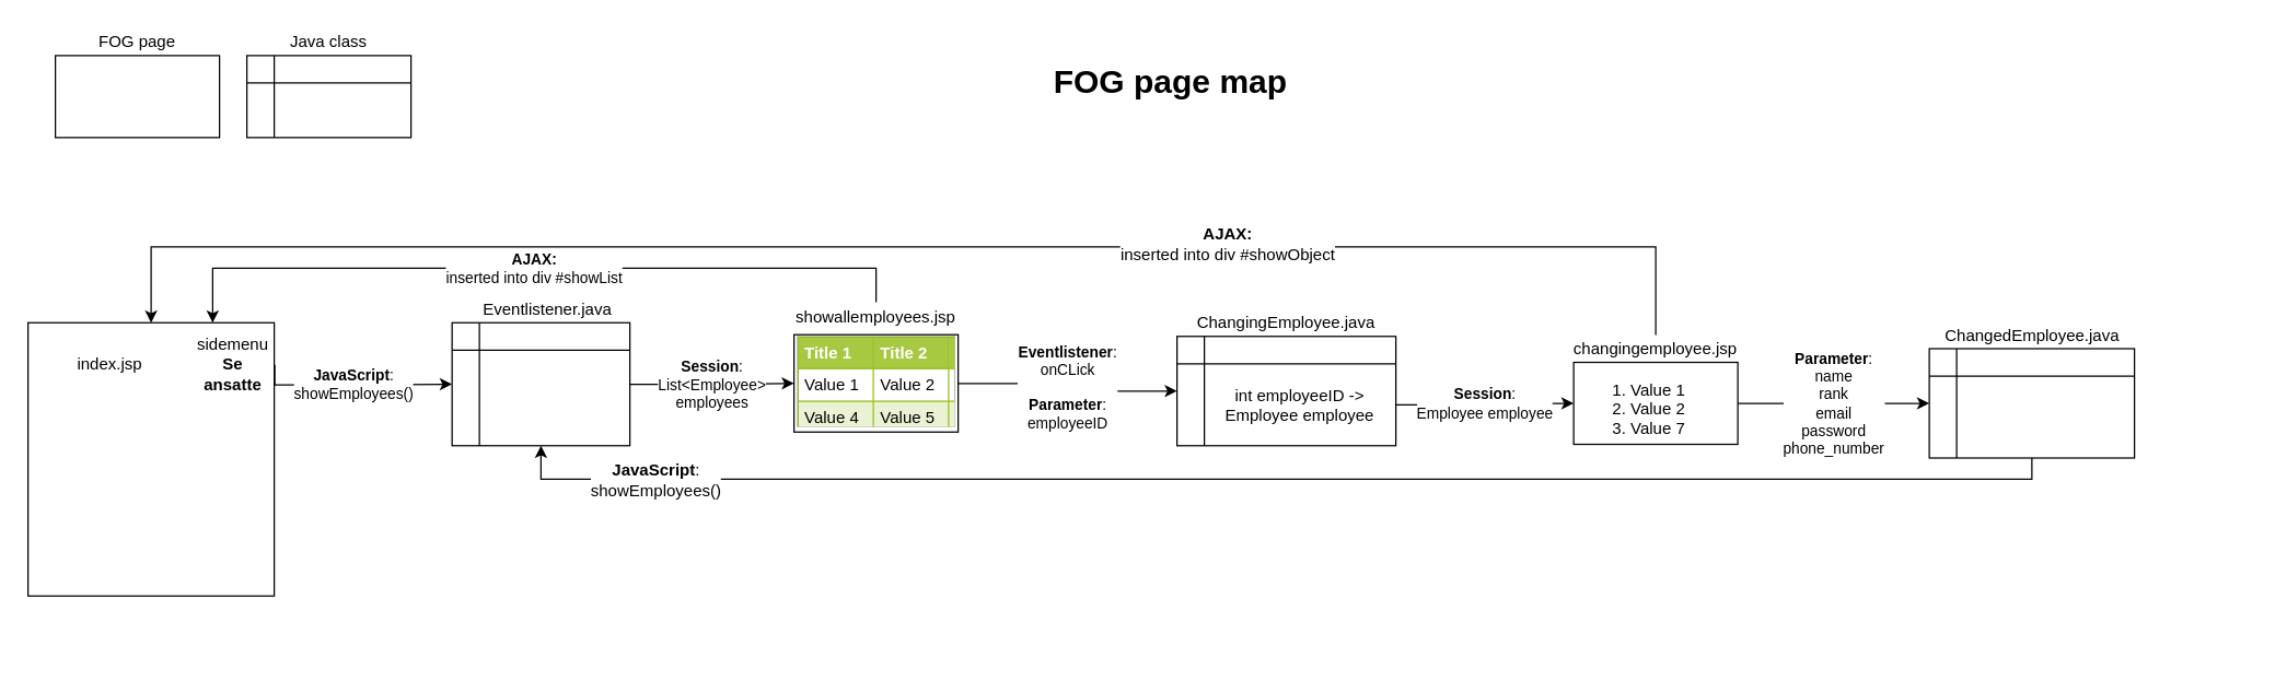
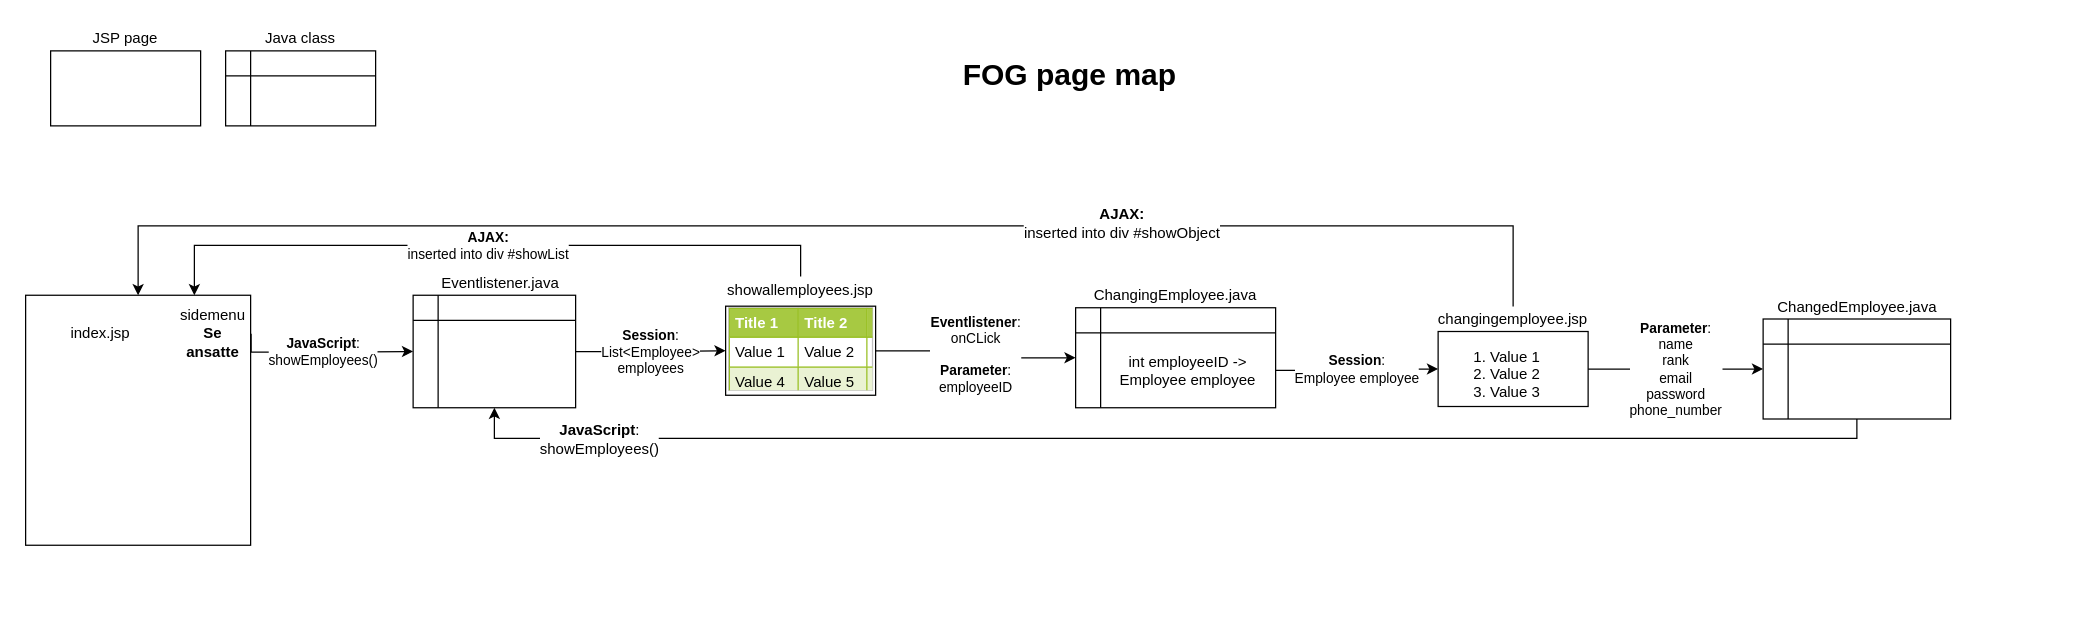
  <mxCell id="0" style=";html=1;" />
  <mxCell id="1" style=";html=1;" parent="0" />
  <mxCell id="2" value="FOG page map" style="text;strokeColor=none;fillColor=none;html=1;fontSize=24;fontStyle=1;verticalAlign=middle;align=center;" parent="1" vertex="1"><mxGeometry x="60" y="40" width="1590" height="40" as="geometry" /></mxCell>
  <mxCell id="3" value="" style="group;container=1;" vertex="1" connectable="0" parent="1"><mxGeometry x="60" y="275.5" width="180" height="200" as="geometry" /></mxCell>
  <mxCell id="4" value="" style="group" vertex="1" connectable="0" parent="3"><mxGeometry x="-40" y="-40" width="180" height="200" as="geometry" /></mxCell>
  <mxCell id="5" value="" style="rounded=0;whiteSpace=wrap;html=1;" vertex="1" parent="4"><mxGeometry width="180" height="200" as="geometry" /></mxCell>
  <mxCell id="6" value="sidemenu&lt;br&gt;&lt;b&gt;Se ansatte&lt;/b&gt;&lt;br&gt;" style="text;html=1;strokeColor=none;fillColor=none;align=center;verticalAlign=middle;whiteSpace=wrap;rounded=0;" vertex="1" parent="4"><mxGeometry x="130" y="20" width="40" height="20" as="geometry" /></mxCell>
  <mxCell id="7" value="index.jsp" style="text;html=1;strokeColor=none;fillColor=none;align=center;verticalAlign=middle;whiteSpace=wrap;rounded=0;" vertex="1" parent="1"><mxGeometry x="60" y="255.5" width="40" height="20" as="geometry" /></mxCell>
  <mxCell id="8" value="&lt;b&gt;Eventlistener&lt;/b&gt;&lt;span&gt;:&lt;br&gt;onCLick&lt;/span&gt;&lt;br&gt;&lt;br&gt;&lt;b&gt;Parameter&lt;/b&gt;&lt;span&gt;:&lt;br&gt;employeeID&lt;/span&gt;" style="edgeStyle=orthogonalEdgeStyle;rounded=0;orthogonalLoop=1;jettySize=auto;html=1;" edge="1" parent="1" source="39" target="33"><mxGeometry relative="1" as="geometry" /></mxCell>
  <mxCell id="9" value="&lt;b&gt;Session&lt;/b&gt;:&lt;br&gt;List&amp;lt;Employee&amp;gt;&lt;br&gt;employees" style="edgeStyle=orthogonalEdgeStyle;rounded=0;orthogonalLoop=1;jettySize=auto;html=1;entryX=0;entryY=0.5;entryDx=0;entryDy=0;" edge="1" parent="1" source="22" target="39"><mxGeometry relative="1" as="geometry"><mxPoint x="620" y="305.5" as="targetPoint" /></mxGeometry></mxCell>
  <mxCell id="10" value="&lt;b&gt;JavaScript&lt;/b&gt;:&lt;br&gt;&lt;span&gt;showEmployees()&lt;/span&gt;" style="edgeStyle=orthogonalEdgeStyle;rounded=0;orthogonalLoop=1;jettySize=auto;html=1;exitX=1.002;exitY=0.154;exitDx=0;exitDy=0;entryX=0;entryY=0.5;entryDx=0;entryDy=0;exitPerimeter=0;" edge="1" parent="1" source="5" target="22"><mxGeometry relative="1" as="geometry"><mxPoint x="250" y="315.5" as="sourcePoint" /><mxPoint x="390" y="305.5" as="targetPoint" /><Array as="points"><mxPoint x="200" y="281" /><mxPoint x="265" y="281" /></Array></mxGeometry></mxCell>
  <mxCell id="11" value="&lt;b&gt;Session&lt;/b&gt;&lt;span&gt;:&lt;br&gt;Employee employee&lt;/span&gt;" style="edgeStyle=orthogonalEdgeStyle;rounded=0;orthogonalLoop=1;jettySize=auto;html=1;entryX=0;entryY=0.5;entryDx=0;entryDy=0;" edge="1" parent="1" source="36" target="15"><mxGeometry relative="1" as="geometry" /></mxCell>
  <mxCell id="12" value="" style="group" vertex="1" connectable="0" parent="1"><mxGeometry x="1150" y="244.5" width="120" height="106" as="geometry" /></mxCell>
  <mxCell id="13" value="" style="group" vertex="1" connectable="0" parent="12"><mxGeometry width="120" height="106" as="geometry" /></mxCell>
  <mxCell id="14" value="" style="group" vertex="1" connectable="0" parent="13"><mxGeometry width="120" height="106" as="geometry" /></mxCell>
  <mxCell id="15" value="" style="rounded=0;whiteSpace=wrap;html=1;" vertex="1" parent="14"><mxGeometry y="20" width="120" height="60" as="geometry" /></mxCell>
  <mxCell id="16" value="changingemployee.jsp" style="text;html=1;strokeColor=none;fillColor=none;align=center;verticalAlign=middle;whiteSpace=wrap;rounded=0;" vertex="1" parent="14"><mxGeometry x="40" width="40" height="20" as="geometry" /></mxCell>
- <mxCell id="17" value="&lt;ol&gt;&lt;li&gt;Value 1&lt;/li&gt;&lt;li&gt;Value 2&lt;/li&gt;&lt;li&gt;Value 7&lt;/li&gt;&lt;/ol&gt;" style="text;strokeColor=none;fillColor=none;html=1;whiteSpace=wrap;verticalAlign=middle;overflow=hidden;" vertex="1" parent="14"><mxGeometry y="18" width="100" height="62" as="geometry" /></mxCell>
+ <mxCell id="17" value="&lt;ol&gt;&lt;li&gt;Value 1&lt;/li&gt;&lt;li&gt;Value 2&lt;/li&gt;&lt;li&gt;Value 3&lt;/li&gt;&lt;/ol&gt;" style="text;strokeColor=none;fillColor=none;html=1;whiteSpace=wrap;verticalAlign=middle;overflow=hidden;" vertex="1" parent="14"><mxGeometry y="18" width="100" height="62" as="geometry" /></mxCell>
  <mxCell id="18" value="&lt;b&gt;Parameter&lt;/b&gt;&lt;span&gt;:&lt;br&gt;name&lt;/span&gt;&lt;br&gt;&lt;span&gt;rank&lt;/span&gt;&lt;br&gt;&lt;span&gt;email&lt;/span&gt;&lt;br&gt;&lt;span&gt;password&lt;/span&gt;&lt;br&gt;&lt;span&gt;phone_number&lt;/span&gt;" style="edgeStyle=orthogonalEdgeStyle;rounded=0;orthogonalLoop=1;jettySize=auto;html=1;entryX=0;entryY=0.5;entryDx=0;entryDy=0;" edge="1" parent="1" source="15" target="48"><mxGeometry relative="1" as="geometry"><mxPoint x="1330" y="315.5" as="sourcePoint" /><mxPoint x="1380" y="310.643" as="targetPoint" /></mxGeometry></mxCell>
  <mxCell id="19" value="" style="group;" vertex="1" connectable="0" parent="1"><mxGeometry x="530" y="335.5" width="90" height="50" as="geometry" /></mxCell>
  <mxCell id="20" value="" style="group;" vertex="1" connectable="0" parent="1"><mxGeometry x="1080" y="375.5" width="90" height="50" as="geometry" /></mxCell>
  <mxCell id="21" value="" style="group" vertex="1" connectable="0" parent="1"><mxGeometry x="330" y="215.5" width="140" height="110" as="geometry" /></mxCell>
  <mxCell id="22" value="" style="shape=internalStorage;whiteSpace=wrap;html=1;backgroundOutline=1;" vertex="1" parent="21"><mxGeometry y="20" width="130" height="90" as="geometry" /></mxCell>
  <mxCell id="23" value="Eventlistener.java" style="text;html=1;strokeColor=none;fillColor=none;align=center;verticalAlign=middle;whiteSpace=wrap;rounded=0;" vertex="1" parent="21"><mxGeometry x="50" width="40" height="20" as="geometry" /></mxCell>
  <mxCell id="24" value="" style="group" vertex="1" connectable="0" parent="1"><mxGeometry x="40" y="20" width="260" height="80" as="geometry" /></mxCell>
  <mxCell id="25" value="" style="group" vertex="1" connectable="0" parent="24"><mxGeometry x="140" width="120" height="80" as="geometry" /></mxCell>
  <mxCell id="26" value="Java class" style="text;html=1;strokeColor=none;fillColor=none;align=center;verticalAlign=middle;whiteSpace=wrap;rounded=0;" vertex="1" parent="25"><mxGeometry x="30" width="60" height="20" as="geometry" /></mxCell>
  <mxCell id="27" value="" style="shape=internalStorage;whiteSpace=wrap;html=1;backgroundOutline=1;" vertex="1" parent="25"><mxGeometry y="20" width="120" height="60" as="geometry" /></mxCell>
  <mxCell id="28" value="" style="group" vertex="1" connectable="0" parent="24"><mxGeometry width="120" height="80" as="geometry" /></mxCell>
  <mxCell id="29" value="" style="group" vertex="1" connectable="0" parent="28"><mxGeometry y="20" width="120" height="60" as="geometry" /></mxCell>
  <mxCell id="30" value="" style="rounded=0;whiteSpace=wrap;html=1;" vertex="1" parent="29"><mxGeometry width="120" height="60" as="geometry" /></mxCell>
- <mxCell id="31" value="FOG page" style="text;html=1;strokeColor=none;fillColor=none;align=center;verticalAlign=middle;whiteSpace=wrap;rounded=0;" vertex="1" parent="28"><mxGeometry x="25" width="70" height="20" as="geometry" /></mxCell>
+ <mxCell id="31" value="JSP page" style="text;html=1;strokeColor=none;fillColor=none;align=center;verticalAlign=middle;whiteSpace=wrap;rounded=0;" vertex="1" parent="28"><mxGeometry x="25" width="70" height="20" as="geometry" /></mxCell>
  <mxCell id="32" value="" style="group" vertex="1" connectable="0" parent="1"><mxGeometry x="860" y="225.5" width="160" height="100" as="geometry" /></mxCell>
  <mxCell id="33" value="" style="shape=internalStorage;whiteSpace=wrap;html=1;backgroundOutline=1;" vertex="1" parent="32"><mxGeometry y="20" width="160" height="80" as="geometry" /></mxCell>
  <mxCell id="34" value="" style="group" vertex="1" connectable="0" parent="32"><mxGeometry x="20" width="140" height="100" as="geometry" /></mxCell>
  <mxCell id="35" value="ChangingEmployee.java" style="text;html=1;strokeColor=none;fillColor=none;align=center;verticalAlign=middle;whiteSpace=wrap;rounded=0;" vertex="1" parent="34"><mxGeometry x="40" width="40" height="20" as="geometry" /></mxCell>
  <mxCell id="36" value="int employeeID -&amp;gt; Employee employee" style="text;html=1;strokeColor=none;fillColor=none;align=center;verticalAlign=middle;whiteSpace=wrap;rounded=0;" vertex="1" parent="34"><mxGeometry y="40" width="140" height="60" as="geometry" /></mxCell>
  <mxCell id="37" value="" style="group" vertex="1" connectable="0" parent="1"><mxGeometry x="580" y="220.5" width="120" height="100" as="geometry" /></mxCell>
  <mxCell id="38" value="" style="group" vertex="1" connectable="0" parent="37"><mxGeometry width="120" height="100" as="geometry" /></mxCell>
  <mxCell id="39" value="" style="rounded=0;whiteSpace=wrap;html=1;" vertex="1" parent="38"><mxGeometry y="23.75" width="120" height="71.25" as="geometry" /></mxCell>
  <mxCell id="40" value="showallemployees.jsp" style="text;html=1;strokeColor=none;fillColor=none;align=center;verticalAlign=middle;whiteSpace=wrap;rounded=0;" vertex="1" parent="38"><mxGeometry x="40" width="40" height="23.75" as="geometry" /></mxCell>
  <mxCell id="41" value="&lt;table border=&quot;1&quot; width=&quot;100%&quot; height=&quot;100%&quot; cellpadding=&quot;4&quot; style=&quot;width:100%;height:100%;border-collapse:collapse;&quot;&gt;&lt;tr style=&quot;background-color:#A7C942;color:#ffffff;border:1px solid #98bf21;&quot;&gt;&lt;th align=&quot;left&quot;&gt;Title 1&lt;/th&gt;&lt;th align=&quot;left&quot;&gt;Title 2&lt;/th&gt;&lt;th align=&quot;left&quot;&gt;Title 3&lt;/th&gt;&lt;/tr&gt;&lt;tr style=&quot;border:1px solid #98bf21;&quot;&gt;&lt;td&gt;Value 1&lt;/td&gt;&lt;td&gt;Value 2&lt;/td&gt;&lt;td&gt;Value 3&lt;/td&gt;&lt;/tr&gt;&lt;tr style=&quot;background-color:#EAF2D3;border:1px solid #98bf21;&quot;&gt;&lt;td&gt;Value 4&lt;/td&gt;&lt;td&gt;Value 5&lt;/td&gt;&lt;td&gt;Value 6&lt;/td&gt;&lt;/tr&gt;&lt;tr style=&quot;border:1px solid #98bf21;&quot;&gt;&lt;td&gt;Value 7&lt;/td&gt;&lt;td&gt;Value 8&lt;/td&gt;&lt;td&gt;Value 9&lt;/td&gt;&lt;/tr&gt;&lt;tr style=&quot;background-color:#EAF2D3;border:1px solid #98bf21;&quot;&gt;&lt;td&gt;Value 10&lt;/td&gt;&lt;td&gt;Value 11&lt;/td&gt;&lt;td&gt;Value 12&lt;/td&gt;&lt;/tr&gt;&lt;/table&gt;" style="text;html=1;strokeColor=#c0c0c0;fillColor=#ffffff;overflow=fill;rounded=0;" vertex="1" parent="38"><mxGeometry x="2.5" y="25" width="115" height="66" as="geometry" /></mxCell>
  <mxCell id="42" value="&lt;b&gt;AJAX:&lt;br&gt;&lt;/b&gt;inserted into div #showList" style="edgeStyle=orthogonalEdgeStyle;rounded=0;orthogonalLoop=1;jettySize=auto;html=1;entryX=0.75;entryY=0;entryDx=0;entryDy=0;" edge="1" parent="1" source="40" target="5"><mxGeometry relative="1" as="geometry"><mxPoint x="520" y="175.5" as="targetPoint" /><Array as="points"><mxPoint x="640" y="195.5" /><mxPoint x="155" y="195.5" /></Array></mxGeometry></mxCell>
  <mxCell id="43" value="" style="edgeStyle=orthogonalEdgeStyle;rounded=0;orthogonalLoop=1;jettySize=auto;html=1;entryX=0.5;entryY=0;entryDx=0;entryDy=0;exitX=0.5;exitY=0;exitDx=0;exitDy=0;" edge="1" parent="1" source="16" target="5"><mxGeometry relative="1" as="geometry"><mxPoint x="1210" y="220" as="sourcePoint" /><mxPoint x="1210" y="184.5" as="targetPoint" /><Array as="points"><mxPoint x="1210" y="180" /><mxPoint x="110" y="180" /></Array></mxGeometry></mxCell>
  <mxCell id="44" value="&lt;b&gt;AJAX:&lt;br&gt;&lt;/b&gt;&lt;span&gt;inserted into div #showObject&lt;/span&gt;" style="text;html=1;resizable=0;points=[];align=center;verticalAlign=middle;labelBackgroundColor=#ffffff;" vertex="1" connectable="0" parent="43"><mxGeometry x="-0.38" y="-3" relative="1" as="geometry"><mxPoint as="offset" /></mxGeometry></mxCell>
  <mxCell id="45" value="" style="group" vertex="1" connectable="0" parent="1"><mxGeometry x="1410" y="234.5" width="150" height="100" as="geometry" /></mxCell>
  <mxCell id="46" value="" style="group" vertex="1" connectable="0" parent="45"><mxGeometry width="150" height="100" as="geometry" /></mxCell>
  <mxCell id="47" value="" style="group" vertex="1" connectable="0" parent="46"><mxGeometry width="150" height="100" as="geometry" /></mxCell>
  <mxCell id="48" value="" style="shape=internalStorage;whiteSpace=wrap;html=1;backgroundOutline=1;" vertex="1" parent="47"><mxGeometry y="20" width="150" height="80" as="geometry" /></mxCell>
  <mxCell id="49" value="ChangedEmployee.java" style="text;html=1;strokeColor=none;fillColor=none;align=center;verticalAlign=middle;whiteSpace=wrap;rounded=0;" vertex="1" parent="47"><mxGeometry x="37.5" width="75" height="20" as="geometry" /></mxCell>
  <mxCell id="50" style="edgeStyle=orthogonalEdgeStyle;rounded=0;orthogonalLoop=1;jettySize=auto;html=1;entryX=0.5;entryY=1;entryDx=0;entryDy=0;" edge="1" parent="1" source="48" target="22"><mxGeometry relative="1" as="geometry"><mxPoint x="260" y="310" as="targetPoint" /><Array as="points"><mxPoint x="1485" y="350" /><mxPoint x="395" y="350" /></Array></mxGeometry></mxCell>
  <mxCell id="51" value="&lt;b&gt;JavaScript&lt;/b&gt;&lt;span&gt;:&lt;/span&gt;&lt;br&gt;&lt;span&gt;showEmployees()&lt;/span&gt;" style="text;html=1;resizable=0;points=[];align=center;verticalAlign=middle;labelBackgroundColor=#ffffff;" vertex="1" connectable="0" parent="50"><mxGeometry x="0.877" y="1" relative="1" as="geometry"><mxPoint x="39" y="-1" as="offset" /></mxGeometry></mxCell>
